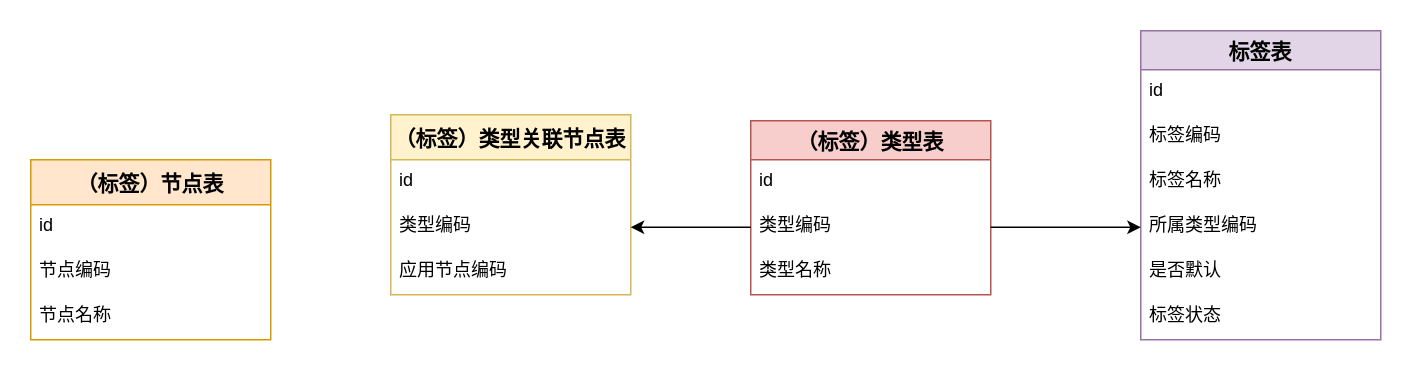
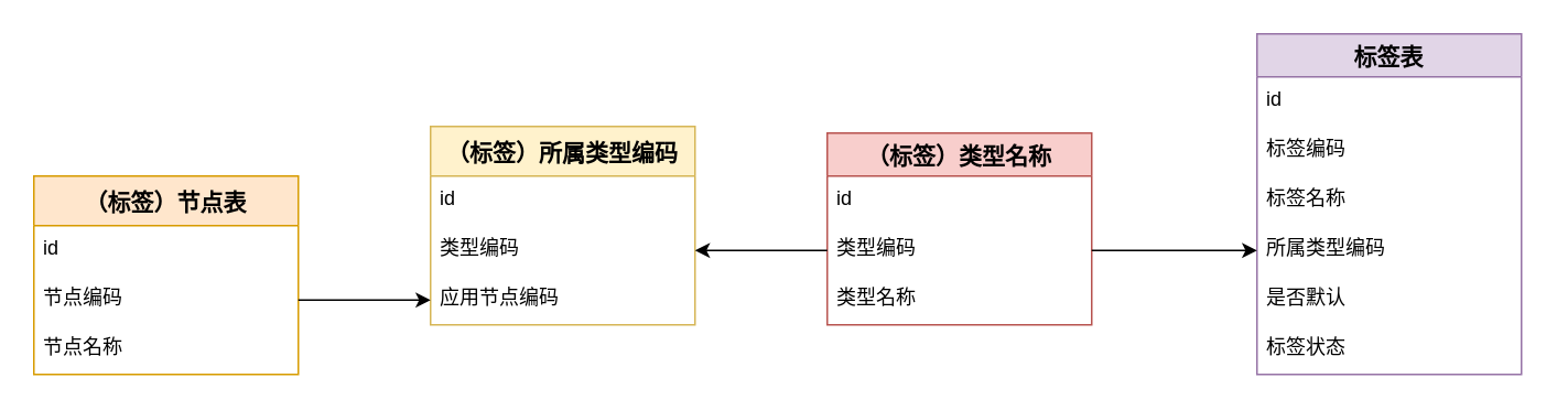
  <mxCell id="0" />
  <mxCell id="1" parent="0" />
  <mxCell id="2" value="（标签）节点表" style="swimlane;fontStyle=1;childLayout=stackLayout;horizontal=1;startSize=30;horizontalStack=0;resizeParent=1;resizeParentMax=0;resizeLast=0;collapsible=1;marginBottom=0;align=center;fontSize=14;fillColor=#ffe6cc;strokeColor=#d79b00;" vertex="1" parent="1"><mxGeometry x="20" y="106" width="160" height="120" as="geometry" /></mxCell>
  <mxCell id="3" value="id" style="text;strokeColor=none;fillColor=none;spacingLeft=4;spacingRight=4;overflow=hidden;rotatable=0;points=[[0,0.5],[1,0.5]];portConstraint=eastwest;fontSize=12;" vertex="1" parent="2"><mxGeometry y="30" width="160" height="30" as="geometry" /></mxCell>
  <mxCell id="4" value="节点编码" style="text;strokeColor=none;fillColor=none;spacingLeft=4;spacingRight=4;overflow=hidden;rotatable=0;points=[[0,0.5],[1,0.5]];portConstraint=eastwest;fontSize=12;" vertex="1" parent="2"><mxGeometry y="60" width="160" height="30" as="geometry" /></mxCell>
  <mxCell id="5" value="节点名称" style="text;strokeColor=none;fillColor=none;spacingLeft=4;spacingRight=4;overflow=hidden;rotatable=0;points=[[0,0.5],[1,0.5]];portConstraint=eastwest;fontSize=12;" vertex="1" parent="2"><mxGeometry y="90" width="160" height="30" as="geometry" /></mxCell>
- <mxCell id="6" value="（标签）类型表" style="swimlane;fontStyle=1;childLayout=stackLayout;horizontal=1;startSize=26;horizontalStack=0;resizeParent=1;resizeParentMax=0;resizeLast=0;collapsible=1;marginBottom=0;align=center;fontSize=14;fillColor=#f8cecc;strokeColor=#b85450;" vertex="1" parent="1"><mxGeometry x="500" y="80" width="160" height="116" as="geometry" /></mxCell>
+ <mxCell id="6" value="（标签）类型名称" style="swimlane;fontStyle=1;childLayout=stackLayout;horizontal=1;startSize=26;horizontalStack=0;resizeParent=1;resizeParentMax=0;resizeLast=0;collapsible=1;marginBottom=0;align=center;fontSize=14;fillColor=#f8cecc;strokeColor=#b85450;" vertex="1" parent="1"><mxGeometry x="500" y="80" width="160" height="116" as="geometry" /></mxCell>
  <mxCell id="7" value="id" style="text;strokeColor=none;fillColor=none;spacingLeft=4;spacingRight=4;overflow=hidden;rotatable=0;points=[[0,0.5],[1,0.5]];portConstraint=eastwest;fontSize=12;" vertex="1" parent="6"><mxGeometry y="26" width="160" height="30" as="geometry" /></mxCell>
  <mxCell id="8" value="类型编码" style="text;strokeColor=none;fillColor=none;spacingLeft=4;spacingRight=4;overflow=hidden;rotatable=0;points=[[0,0.5],[1,0.5]];portConstraint=eastwest;fontSize=12;" vertex="1" parent="6"><mxGeometry y="56" width="160" height="30" as="geometry" /></mxCell>
  <mxCell id="9" value="类型名称" style="text;strokeColor=none;fillColor=none;spacingLeft=4;spacingRight=4;overflow=hidden;rotatable=0;points=[[0,0.5],[1,0.5]];portConstraint=eastwest;fontSize=12;" vertex="1" parent="6"><mxGeometry y="86" width="160" height="30" as="geometry" /></mxCell>
- <mxCell id="10" value="（标签）类型关联节点表" style="swimlane;fontStyle=1;childLayout=stackLayout;horizontal=1;startSize=30;horizontalStack=0;resizeParent=1;resizeParentMax=0;resizeLast=0;collapsible=1;marginBottom=0;align=center;fontSize=14;fillColor=#fff2cc;strokeColor=#d6b656;" vertex="1" parent="1"><mxGeometry x="260" y="76" width="160" height="120" as="geometry" /></mxCell>
+ <mxCell id="10" value="（标签）所属类型编码" style="swimlane;fontStyle=1;childLayout=stackLayout;horizontal=1;startSize=30;horizontalStack=0;resizeParent=1;resizeParentMax=0;resizeLast=0;collapsible=1;marginBottom=0;align=center;fontSize=14;fillColor=#fff2cc;strokeColor=#d6b656;" vertex="1" parent="1"><mxGeometry x="260" y="76" width="160" height="120" as="geometry" /></mxCell>
  <mxCell id="11" value="id" style="text;strokeColor=none;fillColor=none;spacingLeft=4;spacingRight=4;overflow=hidden;rotatable=0;points=[[0,0.5],[1,0.5]];portConstraint=eastwest;fontSize=12;" vertex="1" parent="10"><mxGeometry y="30" width="160" height="30" as="geometry" /></mxCell>
  <mxCell id="12" value="类型编码" style="text;strokeColor=none;fillColor=none;spacingLeft=4;spacingRight=4;overflow=hidden;rotatable=0;points=[[0,0.5],[1,0.5]];portConstraint=eastwest;fontSize=12;" vertex="1" parent="10"><mxGeometry y="60" width="160" height="30" as="geometry" /></mxCell>
  <mxCell id="13" value="应用节点编码" style="text;strokeColor=none;fillColor=none;spacingLeft=4;spacingRight=4;overflow=hidden;rotatable=0;points=[[0,0.5],[1,0.5]];portConstraint=eastwest;fontSize=12;" vertex="1" parent="10"><mxGeometry y="90" width="160" height="30" as="geometry" /></mxCell>
  <mxCell id="14" value="标签表" style="swimlane;fontStyle=1;childLayout=stackLayout;horizontal=1;startSize=26;horizontalStack=0;resizeParent=1;resizeParentMax=0;resizeLast=0;collapsible=1;marginBottom=0;align=center;fontSize=14;fillColor=#e1d5e7;strokeColor=#9673a6;" vertex="1" parent="1"><mxGeometry x="760" y="20" width="160" height="206" as="geometry" /></mxCell>
  <mxCell id="15" value="id" style="text;strokeColor=none;fillColor=none;spacingLeft=4;spacingRight=4;overflow=hidden;rotatable=0;points=[[0,0.5],[1,0.5]];portConstraint=eastwest;fontSize=12;" vertex="1" parent="14"><mxGeometry y="26" width="160" height="30" as="geometry" /></mxCell>
  <mxCell id="16" value="标签编码" style="text;strokeColor=none;fillColor=none;spacingLeft=4;spacingRight=4;overflow=hidden;rotatable=0;points=[[0,0.5],[1,0.5]];portConstraint=eastwest;fontSize=12;" vertex="1" parent="14"><mxGeometry y="56" width="160" height="30" as="geometry" /></mxCell>
  <mxCell id="17" value="标签名称" style="text;strokeColor=none;fillColor=none;spacingLeft=4;spacingRight=4;overflow=hidden;rotatable=0;points=[[0,0.5],[1,0.5]];portConstraint=eastwest;fontSize=12;" vertex="1" parent="14"><mxGeometry y="86" width="160" height="30" as="geometry" /></mxCell>
  <mxCell id="18" value="所属类型编码" style="text;strokeColor=none;fillColor=none;spacingLeft=4;spacingRight=4;overflow=hidden;rotatable=0;points=[[0,0.5],[1,0.5]];portConstraint=eastwest;fontSize=12;" vertex="1" parent="14"><mxGeometry y="116" width="160" height="30" as="geometry" /></mxCell>
  <mxCell id="19" value="是否默认" style="text;strokeColor=none;fillColor=none;spacingLeft=4;spacingRight=4;overflow=hidden;rotatable=0;points=[[0,0.5],[1,0.5]];portConstraint=eastwest;fontSize=12;" vertex="1" parent="14"><mxGeometry y="146" width="160" height="30" as="geometry" /></mxCell>
  <mxCell id="20" value="标签状态" style="text;strokeColor=none;fillColor=none;spacingLeft=4;spacingRight=4;overflow=hidden;rotatable=0;points=[[0,0.5],[1,0.5]];portConstraint=eastwest;fontSize=12;" vertex="1" parent="14"><mxGeometry y="176" width="160" height="30" as="geometry" /></mxCell>
+ <mxCell id="21" style="edgeStyle=orthogonalEdgeStyle;rounded=0;orthogonalLoop=1;jettySize=auto;html=1;exitX=1;exitY=0.5;exitDx=0;exitDy=0;entryX=0;entryY=0.5;entryDx=0;entryDy=0;curved=1;" edge="1" parent="1" source="4" target="13"><mxGeometry relative="1" as="geometry" /></mxCell>
  <mxCell id="22" style="edgeStyle=orthogonalEdgeStyle;rounded=0;orthogonalLoop=1;jettySize=auto;html=1;exitX=0;exitY=0.5;exitDx=0;exitDy=0;entryX=1;entryY=0.5;entryDx=0;entryDy=0;" edge="1" parent="1" source="8" target="12"><mxGeometry relative="1" as="geometry" /></mxCell>
  <mxCell id="23" style="rounded=0;orthogonalLoop=1;jettySize=auto;html=1;exitX=1;exitY=0.5;exitDx=0;exitDy=0;entryX=0;entryY=0.5;entryDx=0;entryDy=0;edgeStyle=orthogonalEdgeStyle;" edge="1" parent="1" source="8" target="18"><mxGeometry relative="1" as="geometry" /></mxCell>
